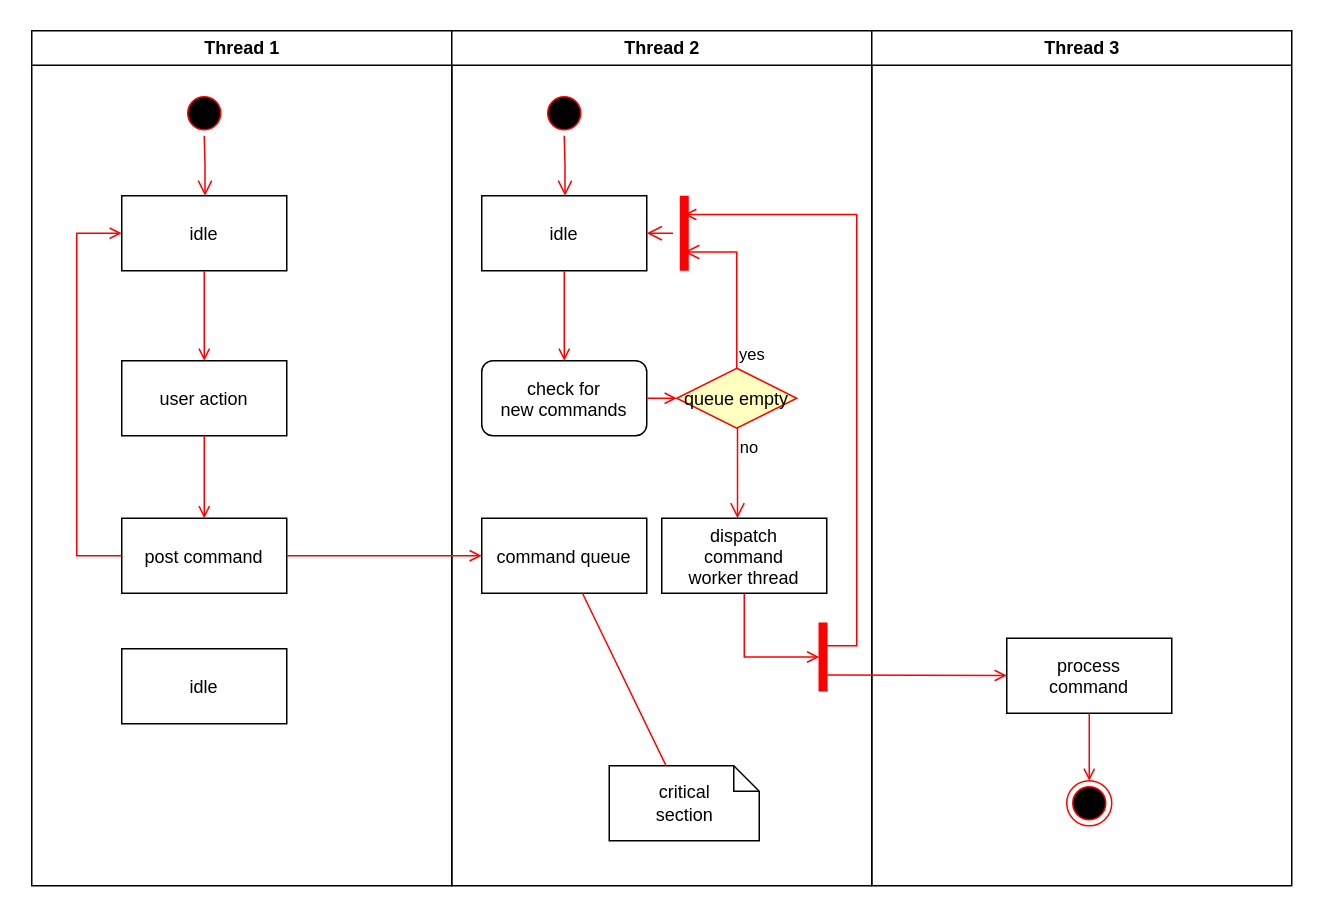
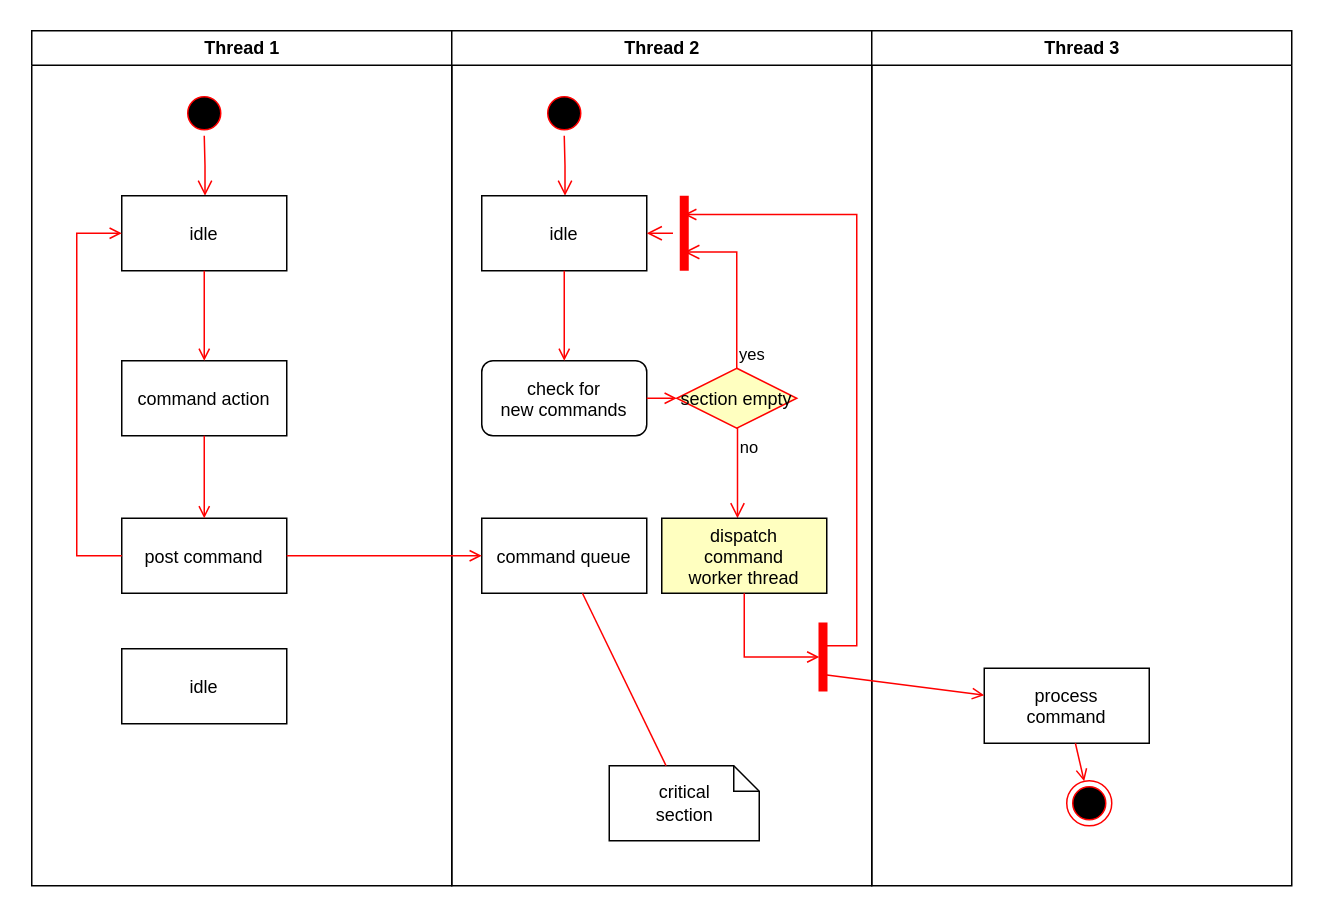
  <mxCell id="0" />
  <mxCell id="1" parent="0" />
  <mxCell id="2" value="Thread 1" style="swimlane;whiteSpace=wrap" parent="1" vertex="1"><mxGeometry x="20.5" y="20" width="280" height="570" as="geometry" /></mxCell>
  <mxCell id="3" value="" style="ellipse;shape=startState;fillColor=#000000;strokeColor=#ff0000;" parent="2" vertex="1"><mxGeometry x="100" y="40" width="30" height="30" as="geometry" /></mxCell>
  <mxCell id="4" value="" style="edgeStyle=elbowEdgeStyle;elbow=horizontal;verticalAlign=bottom;endArrow=open;endSize=8;strokeColor=#FF0000;endFill=1;rounded=0" parent="2" source="3" target="5" edge="1"><mxGeometry x="100" y="40" as="geometry"><mxPoint x="115" y="110" as="targetPoint" /></mxGeometry></mxCell>
  <mxCell id="5" value="idle" style="" parent="2" vertex="1"><mxGeometry x="60" y="110" width="110" height="50" as="geometry" /></mxCell>
- <mxCell id="6" value="user action" style="" parent="2" vertex="1"><mxGeometry x="60" y="220" width="110" height="50" as="geometry" /></mxCell>
+ <mxCell id="6" value="command action" style="" parent="2" vertex="1"><mxGeometry x="60" y="220" width="110" height="50" as="geometry" /></mxCell>
  <mxCell id="7" value="" style="endArrow=open;strokeColor=#FF0000;endFill=1;rounded=0" parent="2" source="5" target="6" edge="1"><mxGeometry relative="1" as="geometry" /></mxCell>
  <mxCell id="8" value="post command" style="" parent="2" vertex="1"><mxGeometry x="60" y="325" width="110" height="50" as="geometry" /></mxCell>
  <mxCell id="9" value="" style="endArrow=open;strokeColor=#FF0000;endFill=1;rounded=0" parent="2" source="6" target="8" edge="1"><mxGeometry relative="1" as="geometry" /></mxCell>
  <mxCell id="10" value="" style="edgeStyle=elbowEdgeStyle;elbow=horizontal;strokeColor=#FF0000;endArrow=open;endFill=1;rounded=0" parent="2" source="8" target="5" edge="1"><mxGeometry width="100" height="100" relative="1" as="geometry"><mxPoint x="160" y="290" as="sourcePoint" /><mxPoint x="260" y="190" as="targetPoint" /><Array as="points"><mxPoint x="30" y="250" /></Array></mxGeometry></mxCell>
  <mxCell id="11" value="idle" style="" parent="2" vertex="1"><mxGeometry x="60" y="412" width="110" height="50" as="geometry" /></mxCell>
  <mxCell id="12" value="Thread 2" style="swimlane;whiteSpace=wrap" parent="1" vertex="1"><mxGeometry x="300.5" y="20" width="280" height="570" as="geometry" /></mxCell>
  <mxCell id="13" value="" style="ellipse;shape=startState;fillColor=#000000;strokeColor=#ff0000;" parent="12" vertex="1"><mxGeometry x="60" y="40" width="30" height="30" as="geometry" /></mxCell>
  <mxCell id="14" value="" style="edgeStyle=elbowEdgeStyle;elbow=horizontal;verticalAlign=bottom;endArrow=open;endSize=8;strokeColor=#FF0000;endFill=1;rounded=0" parent="12" source="13" target="15" edge="1"><mxGeometry x="40" y="20" as="geometry"><mxPoint x="55" y="90" as="targetPoint" /></mxGeometry></mxCell>
  <mxCell id="15" value="idle" style="" parent="12" vertex="1"><mxGeometry x="20" y="110" width="110" height="50" as="geometry" /></mxCell>
  <mxCell id="16" value="check for &#10;new commands" style="rounded=1;" parent="12" vertex="1"><mxGeometry x="20" y="220" width="110" height="50" as="geometry" /></mxCell>
  <mxCell id="17" value="" style="endArrow=open;strokeColor=#FF0000;endFill=1;rounded=0" parent="12" source="15" target="16" edge="1"><mxGeometry relative="1" as="geometry" /></mxCell>
  <mxCell id="18" value="command queue" style="" parent="12" vertex="1"><mxGeometry x="20" y="325" width="110" height="50" as="geometry" /></mxCell>
- <mxCell id="19" value="queue empty" style="rhombus;fillColor=#ffffc0;strokeColor=#ff0000;" parent="12" vertex="1"><mxGeometry x="150" y="225" width="80" height="40" as="geometry" /></mxCell>
+ <mxCell id="19" value="section empty" style="rhombus;fillColor=#ffffc0;strokeColor=#ff0000;" parent="12" vertex="1"><mxGeometry x="150" y="225" width="80" height="40" as="geometry" /></mxCell>
  <mxCell id="20" value="yes" style="edgeStyle=elbowEdgeStyle;elbow=horizontal;align=left;verticalAlign=bottom;endArrow=open;endSize=8;strokeColor=#FF0000;exitX=0.5;exitY=0;endFill=1;rounded=0;entryX=0.75;entryY=0.5;entryPerimeter=0" parent="12" source="19" target="23" edge="1"><mxGeometry x="-1" relative="1" as="geometry"><mxPoint x="160" y="150" as="targetPoint" /><Array as="points"><mxPoint x="190" y="180" /></Array></mxGeometry></mxCell>
  <mxCell id="21" value="no" style="edgeStyle=elbowEdgeStyle;elbow=horizontal;align=left;verticalAlign=top;endArrow=open;endSize=8;strokeColor=#FF0000;endFill=1;rounded=0" parent="12" source="19" target="25" edge="1"><mxGeometry x="-1" relative="1" as="geometry"><mxPoint x="190" y="305" as="targetPoint" /></mxGeometry></mxCell>
  <mxCell id="22" value="" style="endArrow=open;strokeColor=#FF0000;endFill=1;rounded=0" parent="12" source="16" target="19" edge="1"><mxGeometry relative="1" as="geometry" /></mxCell>
  <mxCell id="23" value="" style="shape=line;strokeWidth=6;strokeColor=#ff0000;rotation=90" parent="12" vertex="1"><mxGeometry x="130" y="127.5" width="50" height="15" as="geometry" /></mxCell>
  <mxCell id="24" value="" style="edgeStyle=elbowEdgeStyle;elbow=horizontal;verticalAlign=bottom;endArrow=open;endSize=8;strokeColor=#FF0000;endFill=1;rounded=0" parent="12" source="23" target="15" edge="1"><mxGeometry x="130" y="90" as="geometry"><mxPoint x="230" y="140" as="targetPoint" /></mxGeometry></mxCell>
- <mxCell id="25" value="dispatch&#10;command&#10;worker thread" style="" parent="12" vertex="1"><mxGeometry x="140" y="325" width="110" height="50" as="geometry" /></mxCell>
+ <mxCell id="25" value="dispatch&#10;command&#10;worker thread" style="fillColor=#ffffc0;" parent="12" vertex="1"><mxGeometry x="140" y="325" width="110" height="50" as="geometry" /></mxCell>
  <mxCell id="26" value="critical&#10;section" style="shape=note;whiteSpace=wrap;size=17" parent="12" vertex="1"><mxGeometry x="105" y="490" width="100" height="50" as="geometry" /></mxCell>
  <mxCell id="27" value="" style="endArrow=none;strokeColor=#FF0000;endFill=0;rounded=0;dashed=0;" parent="12" source="18" target="26" edge="1"><mxGeometry relative="1" as="geometry" /></mxCell>
  <mxCell id="28" value="" style="whiteSpace=wrap;strokeColor=#FF0000;fillColor=#FF0000" parent="12" vertex="1"><mxGeometry x="245" y="395" width="5" height="45" as="geometry" /></mxCell>
  <mxCell id="29" value="" style="edgeStyle=elbowEdgeStyle;elbow=horizontal;entryX=0;entryY=0.5;strokeColor=#FF0000;endArrow=open;endFill=1;rounded=0" parent="12" source="25" target="28" edge="1"><mxGeometry width="100" height="100" relative="1" as="geometry"><mxPoint x="60" y="480" as="sourcePoint" /><mxPoint x="160" y="380" as="targetPoint" /><Array as="points"><mxPoint x="195" y="400" /></Array></mxGeometry></mxCell>
  <mxCell id="30" value="Thread 3" style="swimlane;whiteSpace=wrap" parent="1" vertex="1"><mxGeometry x="580.5" y="20" width="280" height="570" as="geometry" /></mxCell>
- <mxCell id="31" value="process&#10;command" style="" parent="30" vertex="1"><mxGeometry x="90" y="405" width="110" height="50" as="geometry" /></mxCell>
+ <mxCell id="31" value="process&#10;command" style="" parent="30" vertex="1"><mxGeometry x="75" y="425" width="110" height="50" as="geometry" /></mxCell>
  <mxCell id="32" value="" style="edgeStyle=elbowEdgeStyle;elbow=horizontal;strokeColor=#FF0000;endArrow=open;endFill=1;rounded=0;entryX=0.25;entryY=0.5;entryPerimeter=0" parent="30" target="23" edge="1"><mxGeometry width="100" height="100" relative="1" as="geometry"><mxPoint x="-30" y="410" as="sourcePoint" /><mxPoint x="-120" y="120" as="targetPoint" /><Array as="points"><mxPoint x="-10" y="135" /></Array></mxGeometry></mxCell>
  <mxCell id="33" value="" style="edgeStyle=none;strokeColor=#FF0000;endArrow=open;endFill=1;rounded=0" parent="30" target="31" edge="1"><mxGeometry width="100" height="100" relative="1" as="geometry"><mxPoint x="-30" y="429.5" as="sourcePoint" /><mxPoint x="90" y="429.5" as="targetPoint" /></mxGeometry></mxCell>
  <mxCell id="34" value="" style="ellipse;shape=endState;fillColor=#000000;strokeColor=#ff0000" parent="30" vertex="1"><mxGeometry x="130" y="500" width="30" height="30" as="geometry" /></mxCell>
  <mxCell id="35" value="" style="endArrow=open;strokeColor=#FF0000;endFill=1;rounded=0" parent="30" source="31" target="34" edge="1"><mxGeometry relative="1" as="geometry" /></mxCell>
  <mxCell id="36" value="" style="endArrow=open;strokeColor=#FF0000;endFill=1;rounded=0" parent="1" source="8" target="18" edge="1"><mxGeometry relative="1" as="geometry" /></mxCell>
